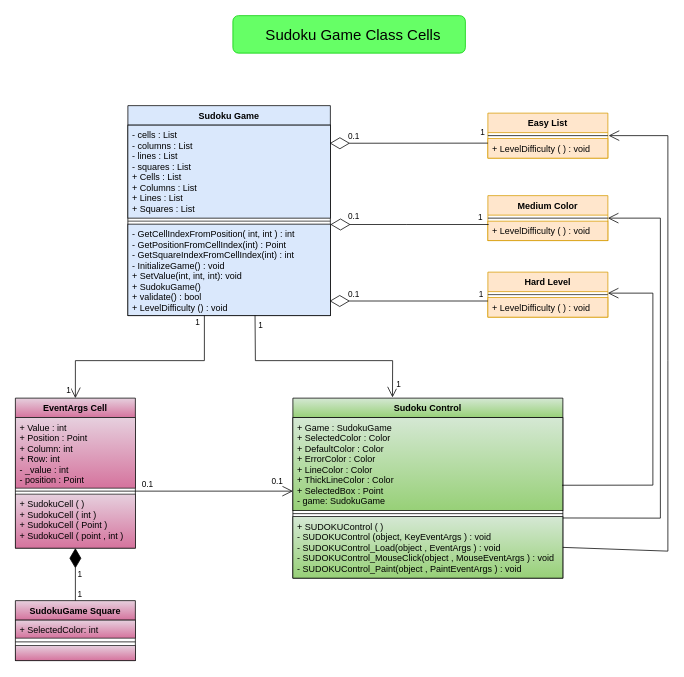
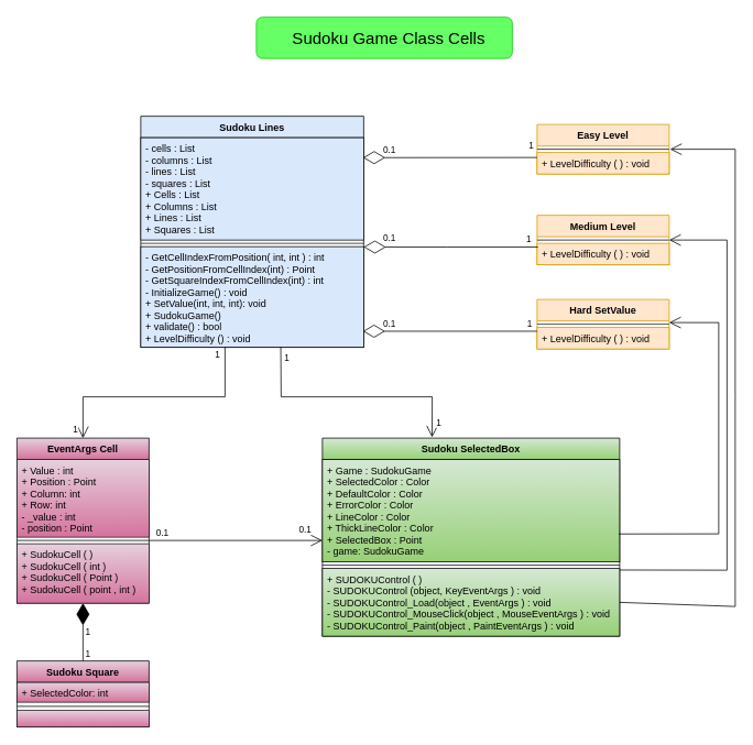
  <mxCell id="0" />
  <mxCell id="1" parent="0" />
- <mxCell id="2" value="Sudoku Game" style="swimlane;fontStyle=1;align=center;verticalAlign=top;childLayout=stackLayout;horizontal=1;startSize=26;horizontalStack=0;resizeParent=1;resizeLast=0;collapsible=1;marginBottom=0;rounded=0;shadow=0;strokeWidth=1;fillColor=#dae8fc;strokeColor=#000000;" parent="1" vertex="1"><mxGeometry x="170" y="140" width="270" height="280" as="geometry"><mxRectangle x="230" y="140" width="160" height="26" as="alternateBounds" /></mxGeometry></mxCell>
+ <mxCell id="2" value="Sudoku Lines" style="swimlane;fontStyle=1;align=center;verticalAlign=top;childLayout=stackLayout;horizontal=1;startSize=26;horizontalStack=0;resizeParent=1;resizeLast=0;collapsible=1;marginBottom=0;rounded=0;shadow=0;strokeWidth=1;fillColor=#dae8fc;strokeColor=#000000;" parent="1" vertex="1"><mxGeometry x="170" y="140" width="270" height="280" as="geometry"><mxRectangle x="230" y="140" width="160" height="26" as="alternateBounds" /></mxGeometry></mxCell>
  <mxCell id="3" value="- cells : List&#10;- columns : List&#10;- lines : List&#10;- squares : List&#10;+ Cells : List&#10;+ Columns : List&#10;+ Lines : List &#10;+ Squares : List" style="text;align=left;verticalAlign=top;spacingLeft=4;spacingRight=4;overflow=hidden;rotatable=0;points=[[0,0.5],[1,0.5]];portConstraint=eastwest;fillColor=#dae8fc;strokeColor=#000000;" parent="2" vertex="1"><mxGeometry y="26" width="270" height="124" as="geometry" /></mxCell>
  <mxCell id="4" value="" style="line;html=1;strokeWidth=1;align=left;verticalAlign=middle;spacingTop=-1;spacingLeft=3;spacingRight=3;rotatable=0;labelPosition=right;points=[];portConstraint=eastwest;fillColor=#99FFFF;strokeColor=#1A1A1A;fillStyle=solid;gradientColor=#1A1A1A;labelBackgroundColor=#99FFFF;labelBorderColor=#99FFFF;" parent="2" vertex="1"><mxGeometry y="150" width="270" height="8" as="geometry" /></mxCell>
  <mxCell id="5" value="- GetCellIndexFromPosition( int, int ) : int&#10;- GetPositionFromCellIndex(int) : Point&#10;- GetSquareIndexFromCellIndex(int) : int&#10;-  InitializeGame() : void&#10;+ SetValue(int, int, int): void&#10;+ SudokuGame()&#10;+ validate() : bool&#10;+ LevelDifficulty () : void" style="text;align=left;verticalAlign=top;spacingLeft=4;spacingRight=4;overflow=hidden;rotatable=0;points=[[0,0.5],[1,0.5]];portConstraint=eastwest;fontStyle=0;fillColor=#dae8fc;strokeColor=#000000;" vertex="1" parent="2"><mxGeometry y="158" width="270" height="122" as="geometry" /></mxCell>
  <mxCell id="6" value="EventArgs Cell" style="swimlane;fontStyle=1;align=center;verticalAlign=top;childLayout=stackLayout;horizontal=1;startSize=26;horizontalStack=0;resizeParent=1;resizeLast=0;collapsible=1;marginBottom=0;rounded=0;shadow=0;strokeWidth=1;fillColor=#e6d0de;gradientColor=#d5739d;strokeColor=#000000;" parent="1" vertex="1"><mxGeometry x="20" y="530" width="160" height="200" as="geometry"><mxRectangle x="130" y="380" width="160" height="26" as="alternateBounds" /></mxGeometry></mxCell>
  <mxCell id="7" value="+ Value : int&#10;+ Position : Point&#10;+ Column: int&#10;+ Row: int&#10;- _value : int&#10;- position : Point" style="text;align=left;verticalAlign=top;spacingLeft=4;spacingRight=4;overflow=hidden;rotatable=0;points=[[0,0.5],[1,0.5]];portConstraint=eastwest;fillColor=#e6d0de;gradientColor=#d5739d;strokeColor=#1A1A1A;" parent="6" vertex="1"><mxGeometry y="26" width="160" height="94" as="geometry" /></mxCell>
  <mxCell id="8" value="" style="line;html=1;strokeWidth=1;align=left;verticalAlign=middle;spacingTop=-1;spacingLeft=3;spacingRight=3;rotatable=0;labelPosition=right;points=[];portConstraint=eastwest;" parent="6" vertex="1"><mxGeometry y="120" width="160" height="8" as="geometry" /></mxCell>
  <mxCell id="9" value="+ SudokuCell ( )&#10;+ SudokuCell ( int )&#10;+ SudokuCell ( Point )&#10;+ SudokuCell ( point , int )" style="text;align=left;verticalAlign=top;spacingLeft=4;spacingRight=4;overflow=hidden;rotatable=0;points=[[0,0.5],[1,0.5]];portConstraint=eastwest;fillColor=#e6d0de;gradientColor=#d5739d;strokeColor=#1A1A1A;" parent="6" vertex="1"><mxGeometry y="128" width="160" height="72" as="geometry" /></mxCell>
- <mxCell id="10" value="Sudoku Control" style="swimlane;fontStyle=1;align=center;verticalAlign=top;childLayout=stackLayout;horizontal=1;startSize=26;horizontalStack=0;resizeParent=1;resizeLast=0;collapsible=1;marginBottom=0;rounded=0;shadow=0;strokeWidth=1;fillColor=#d5e8d4;gradientColor=#97d077;strokeColor=#000000;" parent="1" vertex="1"><mxGeometry x="390" y="530" width="360" height="240" as="geometry"><mxRectangle x="340" y="380" width="170" height="26" as="alternateBounds" /></mxGeometry></mxCell>
+ <mxCell id="10" value="Sudoku SelectedBox" style="swimlane;fontStyle=1;align=center;verticalAlign=top;childLayout=stackLayout;horizontal=1;startSize=26;horizontalStack=0;resizeParent=1;resizeLast=0;collapsible=1;marginBottom=0;rounded=0;shadow=0;strokeWidth=1;fillColor=#d5e8d4;gradientColor=#97d077;strokeColor=#000000;" parent="1" vertex="1"><mxGeometry x="390" y="530" width="360" height="240" as="geometry"><mxRectangle x="340" y="380" width="170" height="26" as="alternateBounds" /></mxGeometry></mxCell>
  <mxCell id="11" value="+ Game : SudokuGame&#10;+ SelectedColor : Color&#10;+ DefaultColor : Color&#10;+ ErrorColor : Color&#10;+ LineColor : Color&#10;+ ThickLineColor : Color&#10;+ SelectedBox : Point&#10;- game: SudokuGame" style="text;align=left;verticalAlign=top;spacingLeft=4;spacingRight=4;overflow=hidden;rotatable=0;points=[[0,0.5],[1,0.5]];portConstraint=eastwest;fillColor=#d5e8d4;gradientColor=#97d077;strokeColor=#000000;" parent="10" vertex="1"><mxGeometry y="26" width="360" height="124" as="geometry" /></mxCell>
  <mxCell id="12" value="" style="line;html=1;strokeWidth=1;align=left;verticalAlign=middle;spacingTop=-1;spacingLeft=3;spacingRight=3;rotatable=0;labelPosition=right;points=[];portConstraint=eastwest;" parent="10" vertex="1"><mxGeometry y="150" width="360" height="8" as="geometry" /></mxCell>
  <mxCell id="13" value="+ SUDOKUControl ( )&#10;- SUDOKUControl (object, KeyEventArgs ) : void&#10;- SUDOKUControl_Load(object , EventArgs ) : void&#10;- SUDOKUControl_MouseClick(object , MouseEventArgs ) : void&#10;- SUDOKUControl_Paint(object , PaintEventArgs ) : void" style="text;align=left;verticalAlign=top;spacingLeft=4;spacingRight=4;overflow=hidden;rotatable=0;points=[[0,0.5],[1,0.5]];portConstraint=eastwest;fontStyle=0;fillColor=#d5e8d4;gradientColor=#97d077;strokeColor=#000000;" parent="10" vertex="1"><mxGeometry y="158" width="360" height="82" as="geometry" /></mxCell>
- <mxCell id="14" value="Medium Color" style="swimlane;fontStyle=1;align=center;verticalAlign=top;childLayout=stackLayout;horizontal=1;startSize=26;horizontalStack=0;resizeParent=1;resizeLast=0;collapsible=1;marginBottom=0;rounded=0;shadow=0;strokeWidth=1;fillColor=#ffe6cc;strokeColor=#d79b00;" parent="1" vertex="1"><mxGeometry x="650" y="260" width="160" height="60" as="geometry"><mxRectangle x="550" y="140" width="160" height="26" as="alternateBounds" /></mxGeometry></mxCell>
+ <mxCell id="14" value="Medium Level" style="swimlane;fontStyle=1;align=center;verticalAlign=top;childLayout=stackLayout;horizontal=1;startSize=26;horizontalStack=0;resizeParent=1;resizeLast=0;collapsible=1;marginBottom=0;rounded=0;shadow=0;strokeWidth=1;fillColor=#ffe6cc;strokeColor=#d79b00;" parent="1" vertex="1"><mxGeometry x="650" y="260" width="160" height="60" as="geometry"><mxRectangle x="550" y="140" width="160" height="26" as="alternateBounds" /></mxGeometry></mxCell>
  <mxCell id="15" value="" style="line;html=1;strokeWidth=1;align=left;verticalAlign=middle;spacingTop=-1;spacingLeft=3;spacingRight=3;rotatable=0;labelPosition=right;points=[];portConstraint=eastwest;" parent="14" vertex="1"><mxGeometry y="26" width="160" height="8" as="geometry" /></mxCell>
  <mxCell id="16" value="+ LevelDifficulty ( ) : void" style="text;align=left;verticalAlign=top;spacingLeft=4;spacingRight=4;overflow=hidden;rotatable=0;points=[[0,0.5],[1,0.5]];portConstraint=eastwest;fillColor=#ffe6cc;strokeColor=#d79b00;" parent="14" vertex="1"><mxGeometry y="34" width="160" height="26" as="geometry" /></mxCell>
- <mxCell id="17" value="Hard Level" style="swimlane;fontStyle=1;align=center;verticalAlign=top;childLayout=stackLayout;horizontal=1;startSize=26;horizontalStack=0;resizeParent=1;resizeLast=0;collapsible=1;marginBottom=0;rounded=0;shadow=0;strokeWidth=1;fillColor=#ffe6cc;strokeColor=#d79b00;" vertex="1" parent="1"><mxGeometry x="650" y="362" width="160" height="60" as="geometry"><mxRectangle x="550" y="140" width="160" height="26" as="alternateBounds" /></mxGeometry></mxCell>
+ <mxCell id="17" value="Hard SetValue" style="swimlane;fontStyle=1;align=center;verticalAlign=top;childLayout=stackLayout;horizontal=1;startSize=26;horizontalStack=0;resizeParent=1;resizeLast=0;collapsible=1;marginBottom=0;rounded=0;shadow=0;strokeWidth=1;fillColor=#ffe6cc;strokeColor=#d79b00;" vertex="1" parent="1"><mxGeometry x="650" y="362" width="160" height="60" as="geometry"><mxRectangle x="550" y="140" width="160" height="26" as="alternateBounds" /></mxGeometry></mxCell>
  <mxCell id="18" value="" style="line;html=1;strokeWidth=1;align=left;verticalAlign=middle;spacingTop=-1;spacingLeft=3;spacingRight=3;rotatable=0;labelPosition=right;points=[];portConstraint=eastwest;fillColor=#1A1A1A;strokeColor=#1A1A1A;" vertex="1" parent="17"><mxGeometry y="26" width="160" height="8" as="geometry" /></mxCell>
  <mxCell id="19" value="+ LevelDifficulty ( ) : void" style="text;align=left;verticalAlign=top;spacingLeft=4;spacingRight=4;overflow=hidden;rotatable=0;points=[[0,0.5],[1,0.5]];portConstraint=eastwest;fillColor=#ffe6cc;strokeColor=#d79b00;" vertex="1" parent="17"><mxGeometry y="34" width="160" height="26" as="geometry" /></mxCell>
- <mxCell id="20" value="Easy List" style="swimlane;fontStyle=1;align=center;verticalAlign=top;childLayout=stackLayout;horizontal=1;startSize=26;horizontalStack=0;resizeParent=1;resizeLast=0;collapsible=1;marginBottom=0;rounded=0;shadow=0;strokeWidth=1;fillColor=#ffe6cc;strokeColor=#d79b00;" vertex="1" parent="1"><mxGeometry x="650" y="150" width="160" height="60" as="geometry"><mxRectangle x="550" y="140" width="160" height="26" as="alternateBounds" /></mxGeometry></mxCell>
+ <mxCell id="20" value="Easy Level" style="swimlane;fontStyle=1;align=center;verticalAlign=top;childLayout=stackLayout;horizontal=1;startSize=26;horizontalStack=0;resizeParent=1;resizeLast=0;collapsible=1;marginBottom=0;rounded=0;shadow=0;strokeWidth=1;fillColor=#ffe6cc;strokeColor=#d79b00;" vertex="1" parent="1"><mxGeometry x="650" y="150" width="160" height="60" as="geometry"><mxRectangle x="550" y="140" width="160" height="26" as="alternateBounds" /></mxGeometry></mxCell>
  <mxCell id="21" value="" style="line;html=1;strokeWidth=1;align=left;verticalAlign=middle;spacingTop=-1;spacingLeft=3;spacingRight=3;rotatable=0;labelPosition=right;points=[];portConstraint=eastwest;" vertex="1" parent="20"><mxGeometry y="26" width="160" height="8" as="geometry" /></mxCell>
  <mxCell id="22" value="+ LevelDifficulty ( ) : void" style="text;align=left;verticalAlign=top;spacingLeft=4;spacingRight=4;overflow=hidden;rotatable=0;points=[[0,0.5],[1,0.5]];portConstraint=eastwest;fillColor=#ffe6cc;strokeColor=#d79b00;" vertex="1" parent="20"><mxGeometry y="34" width="160" height="26" as="geometry" /></mxCell>
  <mxCell id="23" value="" style="endArrow=diamondThin;endFill=0;endSize=24;html=1;rounded=0;entryX=0.997;entryY=0.195;entryDx=0;entryDy=0;entryPerimeter=0;" edge="1" parent="1" target="3"><mxGeometry width="160" relative="1" as="geometry"><mxPoint x="650" y="190" as="sourcePoint" /><mxPoint x="610" y="220" as="targetPoint" /></mxGeometry></mxCell>
  <mxCell id="24" value="" style="endArrow=diamondThin;endFill=0;endSize=24;html=1;rounded=0;entryX=0.997;entryY=0.195;entryDx=0;entryDy=0;entryPerimeter=0;" edge="1" parent="1"><mxGeometry width="160" relative="1" as="geometry"><mxPoint x="650" y="400.5" as="sourcePoint" /><mxPoint x="439" y="400.5" as="targetPoint" /></mxGeometry></mxCell>
  <mxCell id="25" value="" style="endArrow=diamondThin;endFill=0;endSize=24;html=1;rounded=0;entryX=0.997;entryY=0.195;entryDx=0;entryDy=0;entryPerimeter=0;" edge="1" parent="1"><mxGeometry width="160" relative="1" as="geometry"><mxPoint x="651" y="298.5" as="sourcePoint" /><mxPoint x="440" y="298.5" as="targetPoint" /><Array as="points"><mxPoint x="541" y="298.5" /></Array></mxGeometry></mxCell>
  <mxCell id="26" value="0.1" style="edgeLabel;html=1;align=center;verticalAlign=middle;resizable=0;points=[];" vertex="1" connectable="0" parent="25"><mxGeometry x="0.784" y="-2" relative="1" as="geometry"><mxPoint x="7" y="-10" as="offset" /></mxGeometry></mxCell>
  <mxCell id="27" value="0.1" style="edgeLabel;html=1;align=center;verticalAlign=middle;resizable=0;points=[];" vertex="1" connectable="0" parent="1"><mxGeometry x="470" y="390" as="geometry" /></mxCell>
  <mxCell id="28" value="0.1" style="edgeLabel;html=1;align=center;verticalAlign=middle;resizable=0;points=[];" vertex="1" connectable="0" parent="1"><mxGeometry x="470" y="180" as="geometry" /></mxCell>
  <mxCell id="29" value="1" style="edgeLabel;html=1;align=center;verticalAlign=middle;resizable=0;points=[];" vertex="1" connectable="0" parent="1"><mxGeometry x="640" y="170" as="geometry"><mxPoint x="2" y="4" as="offset" /></mxGeometry></mxCell>
  <mxCell id="30" value="1" style="edgeLabel;html=1;align=center;verticalAlign=middle;resizable=0;points=[];" vertex="1" connectable="0" parent="1"><mxGeometry x="640" y="290" as="geometry"><mxPoint x="-1" y="-2" as="offset" /></mxGeometry></mxCell>
  <mxCell id="31" value="1" style="edgeLabel;html=1;align=center;verticalAlign=middle;resizable=0;points=[];" vertex="1" connectable="0" parent="1"><mxGeometry x="640" y="390" as="geometry"><mxPoint as="offset" /></mxGeometry></mxCell>
  <mxCell id="32" value="" style="endArrow=open;endFill=1;endSize=12;html=1;rounded=0;entryX=0.369;entryY=-0.004;entryDx=0;entryDy=0;entryPerimeter=0;exitX=0.628;exitY=0.997;exitDx=0;exitDy=0;exitPerimeter=0;" edge="1" parent="1" source="5" target="10"><mxGeometry width="160" relative="1" as="geometry"><mxPoint x="340" y="430" as="sourcePoint" /><mxPoint x="520" y="330" as="targetPoint" /><Array as="points"><mxPoint x="340" y="480" /><mxPoint x="523" y="480" /></Array></mxGeometry></mxCell>
  <mxCell id="33" value="" style="endArrow=open;endFill=1;endSize=12;html=1;rounded=0;entryX=0.5;entryY=0;entryDx=0;entryDy=0;exitX=0.628;exitY=0.997;exitDx=0;exitDy=0;exitPerimeter=0;" edge="1" parent="1" target="6"><mxGeometry width="160" relative="1" as="geometry"><mxPoint x="272" y="420" as="sourcePoint" /><mxPoint x="455" y="529" as="targetPoint" /><Array as="points"><mxPoint x="272" y="480" /><mxPoint x="100" y="480" /></Array></mxGeometry></mxCell>
  <mxCell id="34" value="1" style="edgeLabel;html=1;align=center;verticalAlign=middle;resizable=0;points=[];" vertex="1" connectable="0" parent="1"><mxGeometry x="350" y="440" as="geometry"><mxPoint x="-4" y="-8" as="offset" /></mxGeometry></mxCell>
  <mxCell id="35" value="1" style="edgeLabel;html=1;align=center;verticalAlign=middle;resizable=0;points=[];" vertex="1" connectable="0" parent="1"><mxGeometry x="520" y="510" as="geometry"><mxPoint x="10" as="offset" /></mxGeometry></mxCell>
  <mxCell id="36" value="1" style="edgeLabel;html=1;align=center;verticalAlign=middle;resizable=0;points=[];" vertex="1" connectable="0" parent="1"><mxGeometry x="270" y="430" as="geometry"><mxPoint x="-8" y="-2" as="offset" /></mxGeometry></mxCell>
  <mxCell id="37" value="1" style="edgeLabel;html=1;align=center;verticalAlign=middle;resizable=0;points=[];" vertex="1" connectable="0" parent="1"><mxGeometry x="80" y="520" as="geometry"><mxPoint x="10" y="-2" as="offset" /></mxGeometry></mxCell>
- <mxCell id="38" value="SudokuGame Square" style="swimlane;fontStyle=1;align=center;verticalAlign=top;childLayout=stackLayout;horizontal=1;startSize=26;horizontalStack=0;resizeParent=1;resizeLast=0;collapsible=1;marginBottom=0;rounded=0;shadow=0;strokeWidth=1;fillColor=#e6d0de;gradientColor=#d5739d;strokeColor=#000000;" vertex="1" parent="1"><mxGeometry x="20" y="800" width="160" height="80" as="geometry"><mxRectangle x="130" y="380" width="160" height="26" as="alternateBounds" /></mxGeometry></mxCell>
+ <mxCell id="38" value="Sudoku Square" style="swimlane;fontStyle=1;align=center;verticalAlign=top;childLayout=stackLayout;horizontal=1;startSize=26;horizontalStack=0;resizeParent=1;resizeLast=0;collapsible=1;marginBottom=0;rounded=0;shadow=0;strokeWidth=1;fillColor=#e6d0de;gradientColor=#d5739d;strokeColor=#000000;" vertex="1" parent="1"><mxGeometry x="20" y="800" width="160" height="80" as="geometry"><mxRectangle x="130" y="380" width="160" height="26" as="alternateBounds" /></mxGeometry></mxCell>
  <mxCell id="39" value="+ SelectedColor: int" style="text;align=left;verticalAlign=top;spacingLeft=4;spacingRight=4;overflow=hidden;rotatable=0;points=[[0,0.5],[1,0.5]];portConstraint=eastwest;fillColor=#e6d0de;gradientColor=#d5739d;strokeColor=#1A1A1A;" vertex="1" parent="38"><mxGeometry y="26" width="160" height="24" as="geometry" /></mxCell>
  <mxCell id="40" value="" style="line;html=1;strokeWidth=1;align=left;verticalAlign=middle;spacingTop=-1;spacingLeft=3;spacingRight=3;rotatable=0;labelPosition=right;points=[];portConstraint=eastwest;" vertex="1" parent="38"><mxGeometry y="50" width="160" height="10" as="geometry" /></mxCell>
  <mxCell id="41" value="" style="text;align=left;verticalAlign=top;spacingLeft=4;spacingRight=4;overflow=hidden;rotatable=0;points=[[0,0.5],[1,0.5]];portConstraint=eastwest;fillColor=#e6d0de;gradientColor=#d5739d;strokeColor=#1A1A1A;" vertex="1" parent="38"><mxGeometry y="60" width="160" height="20" as="geometry" /></mxCell>
  <mxCell id="42" value="" style="endArrow=diamondThin;endFill=1;endSize=24;html=1;rounded=0;" edge="1" parent="1" source="38" target="9"><mxGeometry width="160" relative="1" as="geometry"><mxPoint x="320" y="880" as="sourcePoint" /><mxPoint x="480" y="880" as="targetPoint" /></mxGeometry></mxCell>
  <mxCell id="43" value="" style="endArrow=open;endFill=1;endSize=12;html=1;rounded=0;exitX=1;exitY=0.022;exitDx=0;exitDy=0;exitPerimeter=0;" edge="1" parent="1" source="13"><mxGeometry width="160" relative="1" as="geometry"><mxPoint x="740" y="879.42" as="sourcePoint" /><mxPoint x="810" y="290" as="targetPoint" /><Array as="points"><mxPoint x="880" y="690" /><mxPoint x="880" y="290" /></Array></mxGeometry></mxCell>
  <mxCell id="44" value="" style="endArrow=open;endFill=1;endSize=12;html=1;rounded=0;exitX=1;exitY=0.5;exitDx=0;exitDy=0;entryX=1;entryY=0.5;entryDx=0;entryDy=0;" edge="1" parent="1" source="13"><mxGeometry width="160" relative="1" as="geometry"><mxPoint x="750" y="769.42" as="sourcePoint" /><mxPoint x="811.08" y="180" as="targetPoint" /><Array as="points"><mxPoint x="890" y="734" /><mxPoint x="890" y="480" /><mxPoint x="890" y="180" /></Array></mxGeometry></mxCell>
  <mxCell id="45" value="" style="endArrow=open;endFill=1;endSize=12;html=1;rounded=0;exitX=0.997;exitY=0.727;exitDx=0;exitDy=0;exitPerimeter=0;" edge="1" parent="1" source="11"><mxGeometry width="160" relative="1" as="geometry"><mxPoint x="750" y="980" as="sourcePoint" /><mxPoint x="810" y="390" as="targetPoint" /><Array as="points"><mxPoint x="870" y="646" /><mxPoint x="870" y="390" /></Array></mxGeometry></mxCell>
  <mxCell id="46" value="" style="endArrow=open;endFill=1;endSize=12;html=1;rounded=0;" edge="1" parent="1"><mxGeometry width="160" relative="1" as="geometry"><mxPoint x="180" y="654" as="sourcePoint" /><mxPoint x="390" y="654" as="targetPoint" /></mxGeometry></mxCell>
  <mxCell id="47" value="0.1" style="edgeLabel;html=1;align=center;verticalAlign=middle;resizable=0;points=[];" vertex="1" connectable="0" parent="1"><mxGeometry x="480" y="400" as="geometry"><mxPoint x="-112" y="240" as="offset" /></mxGeometry></mxCell>
  <mxCell id="48" value="0.1" style="edgeLabel;html=1;align=center;verticalAlign=middle;resizable=0;points=[];" vertex="1" connectable="0" parent="1"><mxGeometry x="500" y="410" as="geometry"><mxPoint x="-305" y="234" as="offset" /></mxGeometry></mxCell>
  <mxCell id="49" value="&lt;font style=&quot;font-size: 20px;&quot;&gt;&amp;nbsp; Sudoku Game Class Cells&lt;/font&gt;" style="text;strokeColor=#00CC00;align=center;fillColor=#66FF66;html=1;verticalAlign=middle;whiteSpace=wrap;rounded=1;gradientColor=#66FF66;gradientDirection=radial;" vertex="1" parent="1"><mxGeometry x="310" y="20" width="310" height="50" as="geometry" /></mxCell>
  <mxCell id="50" value="&lt;br&gt;1" style="edgeLabel;html=1;align=center;verticalAlign=middle;resizable=0;points=[];" vertex="1" connectable="0" parent="1"><mxGeometry x="410" y="550" as="geometry"><mxPoint x="-305" y="234" as="offset" /></mxGeometry></mxCell>
  <mxCell id="51" value="1" style="edgeLabel;html=1;align=center;verticalAlign=middle;resizable=0;points=[];" vertex="1" connectable="0" parent="1"><mxGeometry x="410" y="530" as="geometry"><mxPoint x="-305" y="234" as="offset" /></mxGeometry></mxCell>
